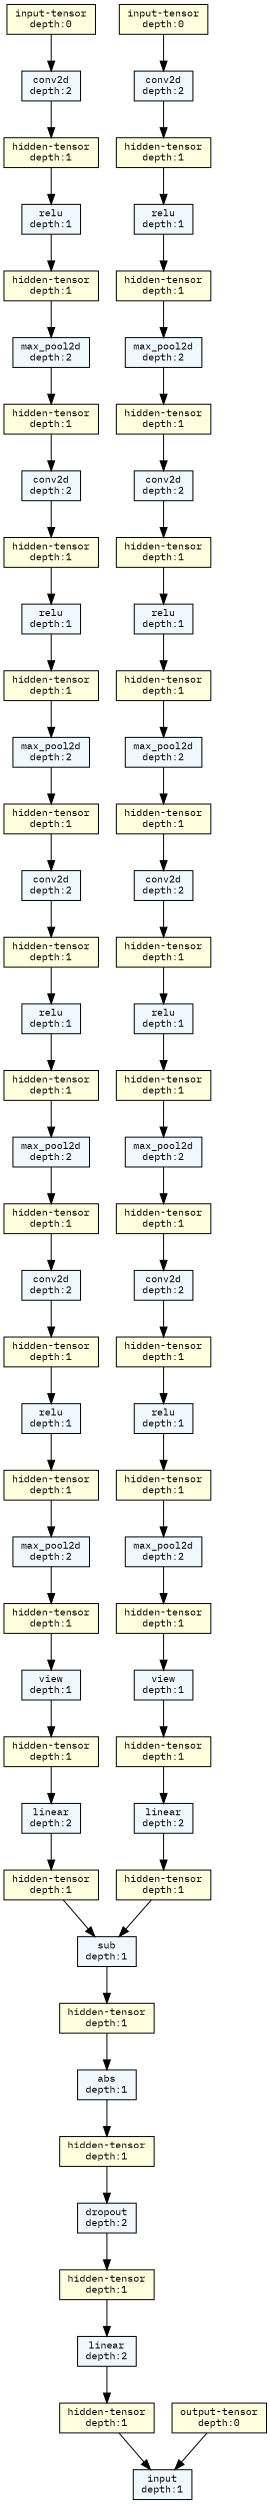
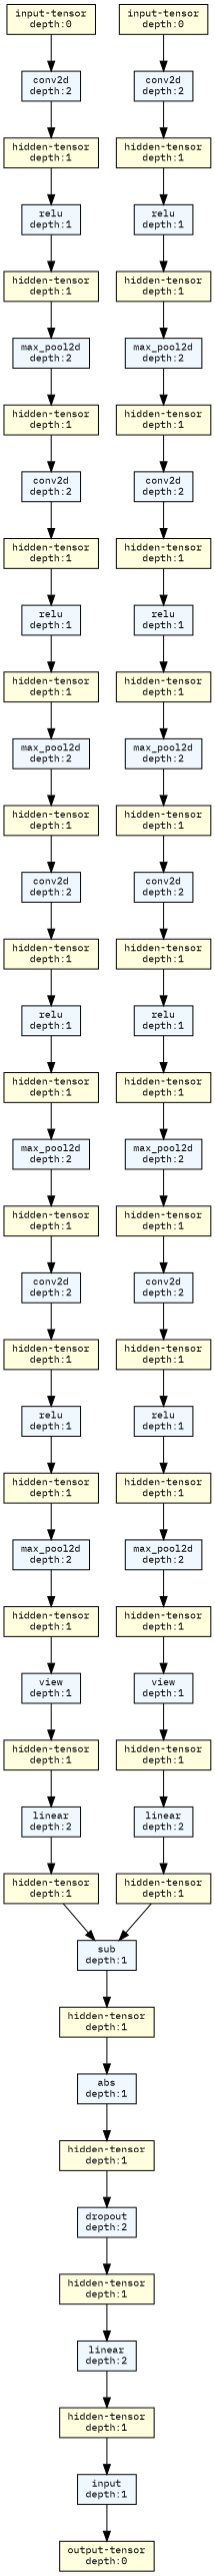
  strict digraph {
    fontname="IBM Plex Mono"
    ordering=in
    node [align=left fillcolor=lightyellow fontname="IBM Plex Mono" fontsize=10 ranksep=0.1 shape=record style=filled]
    edge [fontname="IBM Plex Mono" fontsize=10]
    n1 [height=0.2 label="input-tensor&#92;ndepth:0"]
    n2 [fillcolor=aliceblue height=0.2 label="conv2d&#92;ndepth:2"]
    n3 [height=0.2 label="hidden-tensor&#92;ndepth:1"]
    n4 [height=0.2 label="input-tensor&#92;ndepth:0"]
    n5 [fillcolor=aliceblue height=0.2 label="conv2d&#92;ndepth:2"]
    n6 [height=0.2 label="hidden-tensor&#92;ndepth:1"]
    n7 [fillcolor=aliceblue height=0.2 label="relu&#92;ndepth:1"]
    n8 [height=0.2 label="hidden-tensor&#92;ndepth:1"]
    n9 [fillcolor=aliceblue height=0.2 label="max_pool2d&#92;ndepth:2"]
    n10 [height=0.2 label="hidden-tensor&#92;ndepth:1"]
    n11 [fillcolor=aliceblue height=0.2 label="conv2d&#92;ndepth:2"]
    n12 [height=0.2 label="hidden-tensor&#92;ndepth:1"]
    n13 [fillcolor=aliceblue height=0.2 label="relu&#92;ndepth:1"]
    n14 [height=0.2 label="hidden-tensor&#92;ndepth:1"]
    n15 [fillcolor=aliceblue height=0.2 label="max_pool2d&#92;ndepth:2"]
    n16 [height=0.2 label="hidden-tensor&#92;ndepth:1"]
    n17 [fillcolor=aliceblue height=0.2 label="conv2d&#92;ndepth:2"]
    n18 [height=0.2 label="hidden-tensor&#92;ndepth:1"]
    n19 [fillcolor=aliceblue height=0.2 label="relu&#92;ndepth:1"]
    n20 [height=0.2 label="hidden-tensor&#92;ndepth:1"]
    n21 [fillcolor=aliceblue height=0.2 label="max_pool2d&#92;ndepth:2"]
    n22 [height=0.2 label="hidden-tensor&#92;ndepth:1"]
    n23 [fillcolor=aliceblue height=0.2 label="conv2d&#92;ndepth:2"]
    n24 [height=0.2 label="hidden-tensor&#92;ndepth:1"]
    n25 [fillcolor=aliceblue height=0.2 label="relu&#92;ndepth:1"]
    n26 [height=0.2 label="hidden-tensor&#92;ndepth:1"]
    n27 [fillcolor=aliceblue height=0.2 label="max_pool2d&#92;ndepth:2"]
    n28 [height=0.2 label="hidden-tensor&#92;ndepth:1"]
    n29 [fillcolor=aliceblue height=0.2 label="view&#92;ndepth:1"]
    n30 [height=0.2 label="hidden-tensor&#92;ndepth:1"]
    n31 [fillcolor=aliceblue height=0.2 label="relu&#92;ndepth:1"]
    n32 [height=0.2 label="hidden-tensor&#92;ndepth:1"]
    n33 [fillcolor=aliceblue height=0.2 label="max_pool2d&#92;ndepth:2"]
    n34 [height=0.2 label="hidden-tensor&#92;ndepth:1"]
    n35 [fillcolor=aliceblue height=0.2 label="conv2d&#92;ndepth:2"]
    n36 [height=0.2 label="hidden-tensor&#92;ndepth:1"]
    n37 [fillcolor=aliceblue height=0.2 label="relu&#92;ndepth:1"]
    n38 [height=0.2 label="hidden-tensor&#92;ndepth:1"]
    n39 [fillcolor=aliceblue height=0.2 label="max_pool2d&#92;ndepth:2"]
    n40 [height=0.2 label="hidden-tensor&#92;ndepth:1"]
    n41 [fillcolor=aliceblue height=0.2 label="conv2d&#92;ndepth:2"]
    n42 [height=0.2 label="hidden-tensor&#92;ndepth:1"]
    n43 [fillcolor=aliceblue height=0.2 label="relu&#92;ndepth:1"]
    n44 [height=0.2 label="hidden-tensor&#92;ndepth:1"]
    n45 [fillcolor=aliceblue height=0.2 label="max_pool2d&#92;ndepth:2"]
    n46 [height=0.2 label="hidden-tensor&#92;ndepth:1"]
    n47 [fillcolor=aliceblue height=0.2 label="conv2d&#92;ndepth:2"]
    n48 [height=0.2 label="hidden-tensor&#92;ndepth:1"]
    n49 [fillcolor=aliceblue height=0.2 label="relu&#92;ndepth:1"]
    n50 [height=0.2 label="hidden-tensor&#92;ndepth:1"]
    n51 [fillcolor=aliceblue height=0.2 label="max_pool2d&#92;ndepth:2"]
    n52 [height=0.2 label="hidden-tensor&#92;ndepth:1"]
    n53 [fillcolor=aliceblue height=0.2 label="view&#92;ndepth:1"]
    n54 [height=0.2 label="hidden-tensor&#92;ndepth:1"]
    n55 [fillcolor=aliceblue height=0.2 label="linear&#92;ndepth:2"]
    n56 [height=0.2 label="hidden-tensor&#92;ndepth:1"]
    n57 [fillcolor=aliceblue height=0.2 label="linear&#92;ndepth:2"]
    n58 [height=0.2 label="hidden-tensor&#92;ndepth:1"]
    n59 [fillcolor=aliceblue height=0.2 label="sub&#92;ndepth:1"]
    n60 [height=0.2 label="hidden-tensor&#92;ndepth:1"]
    n61 [fillcolor=aliceblue height=0.2 label="abs&#92;ndepth:1"]
    n62 [height=0.2 label="hidden-tensor&#92;ndepth:1"]
    n63 [fillcolor=aliceblue height=0.2 label="dropout&#92;ndepth:2"]
    n64 [height=0.2 label="hidden-tensor&#92;ndepth:1"]
    n65 [fillcolor=aliceblue height=0.2 label="linear&#92;ndepth:2"]
    n66 [height=0.2 label="hidden-tensor&#92;ndepth:1"]
    n67 [fillcolor=aliceblue height=0.2 label="input&#92;ndepth:1"]
    n68 [height=0.2 label="output-tensor&#92;ndepth:0"]
    n1 -> n2
    n2 -> n3
    n3 -> n7
    n4 -> n5
    n5 -> n6
    n6 -> n31
    n7 -> n8
    n8 -> n9
    n9 -> n10
    n10 -> n11
    n11 -> n12
    n12 -> n13
    n13 -> n14
    n14 -> n15
    n15 -> n16
    n16 -> n17
    n17 -> n18
    n18 -> n19
    n19 -> n20
    n20 -> n21
    n21 -> n22
    n22 -> n23
    n23 -> n24
    n24 -> n25
    n25 -> n26
    n26 -> n27
    n27 -> n28
    n28 -> n29
    n29 -> n30
    n30 -> n55
    n31 -> n32
    n32 -> n33
    n33 -> n34
    n34 -> n35
    n35 -> n36
    n36 -> n37
    n37 -> n38
    n38 -> n39
    n39 -> n40
    n40 -> n41
    n41 -> n42
    n42 -> n43
    n43 -> n44
    n44 -> n45
    n45 -> n46
    n46 -> n47
    n47 -> n48
    n48 -> n49
    n49 -> n50
    n50 -> n51
    n51 -> n52
    n52 -> n53
    n53 -> n54
    n54 -> n57
    n55 -> n56
    n56 -> n59
    n57 -> n58
    n58 -> n59
    n59 -> n60
    n60 -> n61
    n61 -> n62
    n62 -> n63
    n63 -> n64
    n64 -> n65
    n65 -> n66
    n66 -> n67
-   n68 -> n67
+   n67 -> n68
  }
